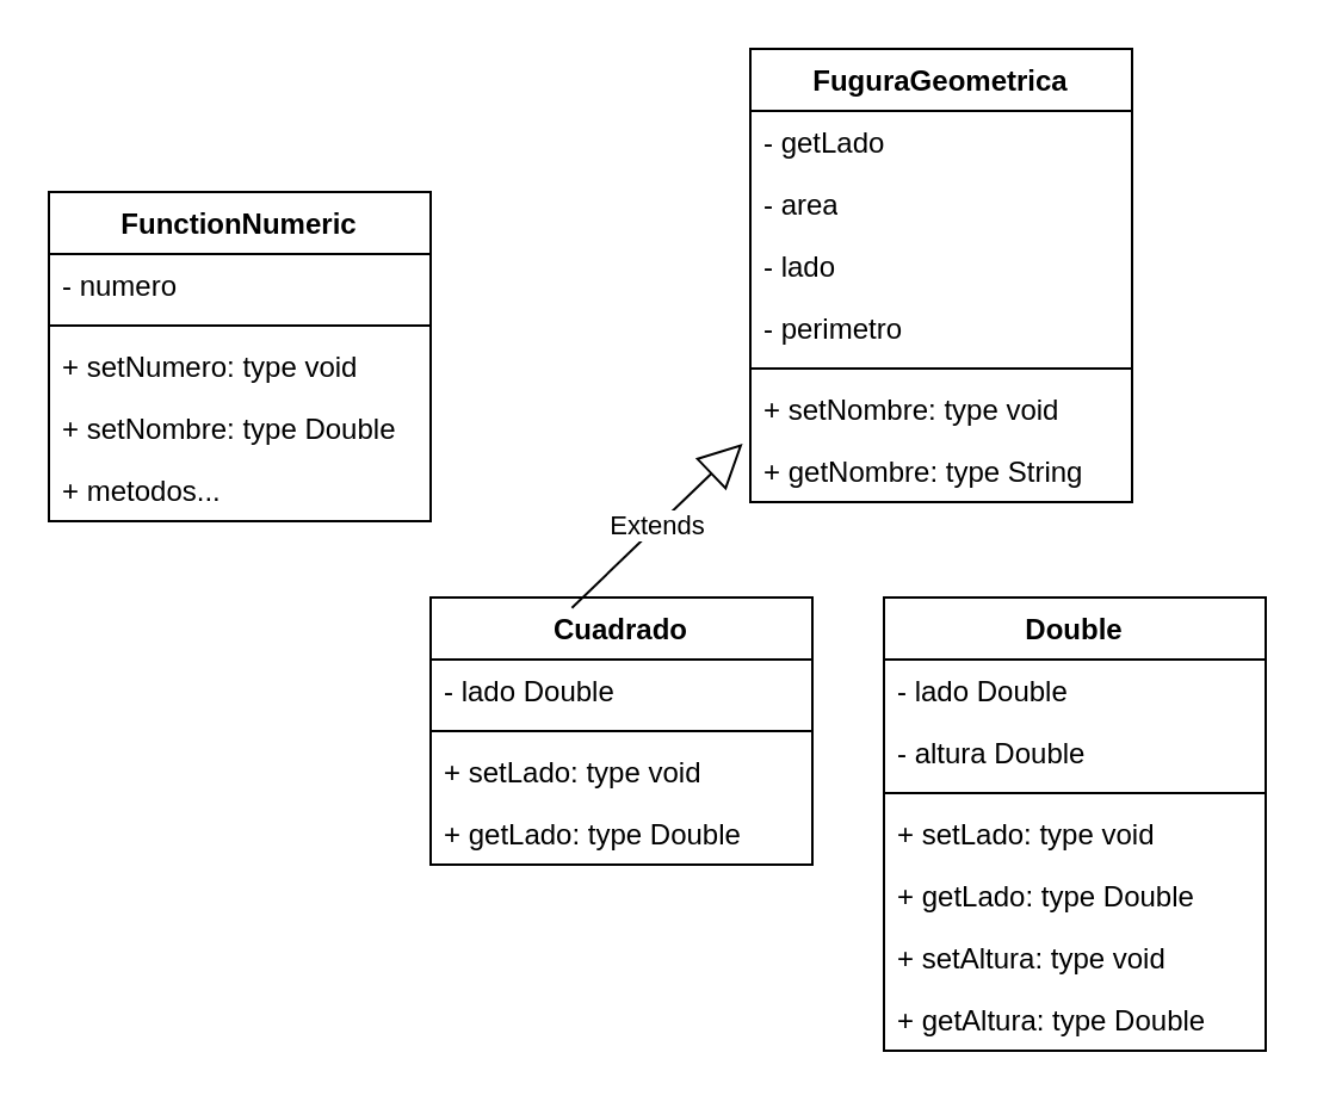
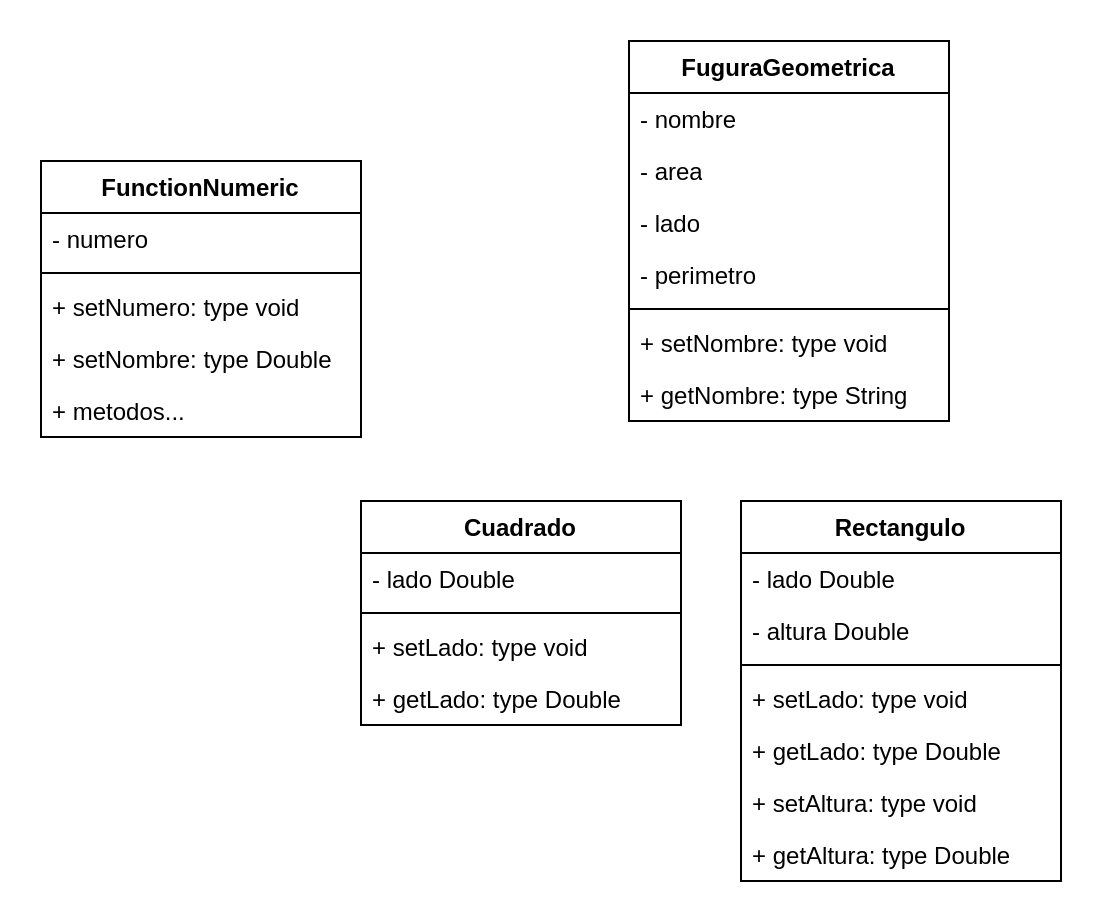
  <mxCell id="0" />
  <mxCell id="1" parent="0" />
  <mxCell id="2" value="FuguraGeometrica" style="swimlane;fontStyle=1;align=center;verticalAlign=top;childLayout=stackLayout;horizontal=1;startSize=26;horizontalStack=0;resizeParent=1;resizeParentMax=0;resizeLast=0;collapsible=1;marginBottom=0;whiteSpace=wrap;html=1;" vertex="1" parent="1"><mxGeometry x="314" y="20" width="160" height="190" as="geometry" /></mxCell>
- <mxCell id="3" value="- getLado" style="text;strokeColor=none;fillColor=none;align=left;verticalAlign=top;spacingLeft=4;spacingRight=4;overflow=hidden;rotatable=0;points=[[0,0.5],[1,0.5]];portConstraint=eastwest;whiteSpace=wrap;html=1;" vertex="1" parent="2"><mxGeometry y="26" width="160" height="26" as="geometry" /></mxCell>
+ <mxCell id="3" value="- nombre" style="text;strokeColor=none;fillColor=none;align=left;verticalAlign=top;spacingLeft=4;spacingRight=4;overflow=hidden;rotatable=0;points=[[0,0.5],[1,0.5]];portConstraint=eastwest;whiteSpace=wrap;html=1;" vertex="1" parent="2"><mxGeometry y="26" width="160" height="26" as="geometry" /></mxCell>
  <mxCell id="4" value="- area" style="text;strokeColor=none;fillColor=none;align=left;verticalAlign=top;spacingLeft=4;spacingRight=4;overflow=hidden;rotatable=0;points=[[0,0.5],[1,0.5]];portConstraint=eastwest;whiteSpace=wrap;html=1;" vertex="1" parent="2"><mxGeometry y="52" width="160" height="26" as="geometry" /></mxCell>
  <mxCell id="5" value="- lado" style="text;strokeColor=none;fillColor=none;align=left;verticalAlign=top;spacingLeft=4;spacingRight=4;overflow=hidden;rotatable=0;points=[[0,0.5],[1,0.5]];portConstraint=eastwest;whiteSpace=wrap;html=1;" vertex="1" parent="2"><mxGeometry y="78" width="160" height="26" as="geometry" /></mxCell>
  <mxCell id="6" value="- perimetro" style="text;strokeColor=none;fillColor=none;align=left;verticalAlign=top;spacingLeft=4;spacingRight=4;overflow=hidden;rotatable=0;points=[[0,0.5],[1,0.5]];portConstraint=eastwest;whiteSpace=wrap;html=1;" vertex="1" parent="2"><mxGeometry y="104" width="160" height="26" as="geometry" /></mxCell>
  <mxCell id="7" value="" style="line;strokeWidth=1;fillColor=none;align=left;verticalAlign=middle;spacingTop=-1;spacingLeft=3;spacingRight=3;rotatable=0;labelPosition=right;points=[];portConstraint=eastwest;strokeColor=inherit;" vertex="1" parent="2"><mxGeometry y="130" width="160" height="8" as="geometry" /></mxCell>
  <mxCell id="8" value="+ setNombre: type void" style="text;strokeColor=none;fillColor=none;align=left;verticalAlign=top;spacingLeft=4;spacingRight=4;overflow=hidden;rotatable=0;points=[[0,0.5],[1,0.5]];portConstraint=eastwest;whiteSpace=wrap;html=1;" vertex="1" parent="2"><mxGeometry y="138" width="160" height="26" as="geometry" /></mxCell>
  <mxCell id="9" value="+ getNombre: type String" style="text;strokeColor=none;fillColor=none;align=left;verticalAlign=top;spacingLeft=4;spacingRight=4;overflow=hidden;rotatable=0;points=[[0,0.5],[1,0.5]];portConstraint=eastwest;whiteSpace=wrap;html=1;" vertex="1" parent="2"><mxGeometry y="164" width="160" height="26" as="geometry" /></mxCell>
  <mxCell id="10" value="FunctionNumeric" style="swimlane;fontStyle=1;align=center;verticalAlign=top;childLayout=stackLayout;horizontal=1;startSize=26;horizontalStack=0;resizeParent=1;resizeParentMax=0;resizeLast=0;collapsible=1;marginBottom=0;whiteSpace=wrap;html=1;" vertex="1" parent="1"><mxGeometry x="20" y="80" width="160" height="138" as="geometry" /></mxCell>
  <mxCell id="11" value="- numero" style="text;strokeColor=none;fillColor=none;align=left;verticalAlign=top;spacingLeft=4;spacingRight=4;overflow=hidden;rotatable=0;points=[[0,0.5],[1,0.5]];portConstraint=eastwest;whiteSpace=wrap;html=1;" vertex="1" parent="10"><mxGeometry y="26" width="160" height="26" as="geometry" /></mxCell>
  <mxCell id="12" value="" style="line;strokeWidth=1;fillColor=none;align=left;verticalAlign=middle;spacingTop=-1;spacingLeft=3;spacingRight=3;rotatable=0;labelPosition=right;points=[];portConstraint=eastwest;strokeColor=inherit;" vertex="1" parent="10"><mxGeometry y="52" width="160" height="8" as="geometry" /></mxCell>
  <mxCell id="13" value="+ setNumero: type void" style="text;strokeColor=none;fillColor=none;align=left;verticalAlign=top;spacingLeft=4;spacingRight=4;overflow=hidden;rotatable=0;points=[[0,0.5],[1,0.5]];portConstraint=eastwest;whiteSpace=wrap;html=1;" vertex="1" parent="10"><mxGeometry y="60" width="160" height="26" as="geometry" /></mxCell>
  <mxCell id="14" value="+ setNombre: type Double" style="text;strokeColor=none;fillColor=none;align=left;verticalAlign=top;spacingLeft=4;spacingRight=4;overflow=hidden;rotatable=0;points=[[0,0.5],[1,0.5]];portConstraint=eastwest;whiteSpace=wrap;html=1;" vertex="1" parent="10"><mxGeometry y="86" width="160" height="26" as="geometry" /></mxCell>
  <mxCell id="15" value="+ metodos..." style="text;strokeColor=none;fillColor=none;align=left;verticalAlign=top;spacingLeft=4;spacingRight=4;overflow=hidden;rotatable=0;points=[[0,0.5],[1,0.5]];portConstraint=eastwest;whiteSpace=wrap;html=1;" vertex="1" parent="10"><mxGeometry y="112" width="160" height="26" as="geometry" /></mxCell>
  <mxCell id="16" value="Cuadrado" style="swimlane;fontStyle=1;align=center;verticalAlign=top;childLayout=stackLayout;horizontal=1;startSize=26;horizontalStack=0;resizeParent=1;resizeParentMax=0;resizeLast=0;collapsible=1;marginBottom=0;whiteSpace=wrap;html=1;" vertex="1" parent="1"><mxGeometry x="180" y="250" width="160" height="112" as="geometry" /></mxCell>
  <mxCell id="17" value="- lado Double" style="text;strokeColor=none;fillColor=none;align=left;verticalAlign=top;spacingLeft=4;spacingRight=4;overflow=hidden;rotatable=0;points=[[0,0.5],[1,0.5]];portConstraint=eastwest;whiteSpace=wrap;html=1;" vertex="1" parent="16"><mxGeometry y="26" width="160" height="26" as="geometry" /></mxCell>
  <mxCell id="18" value="" style="line;strokeWidth=1;fillColor=none;align=left;verticalAlign=middle;spacingTop=-1;spacingLeft=3;spacingRight=3;rotatable=0;labelPosition=right;points=[];portConstraint=eastwest;strokeColor=inherit;" vertex="1" parent="16"><mxGeometry y="52" width="160" height="8" as="geometry" /></mxCell>
  <mxCell id="19" value="+ setLado: type void" style="text;strokeColor=none;fillColor=none;align=left;verticalAlign=top;spacingLeft=4;spacingRight=4;overflow=hidden;rotatable=0;points=[[0,0.5],[1,0.5]];portConstraint=eastwest;whiteSpace=wrap;html=1;" vertex="1" parent="16"><mxGeometry y="60" width="160" height="26" as="geometry" /></mxCell>
  <mxCell id="20" value="+ getLado: type Double" style="text;strokeColor=none;fillColor=none;align=left;verticalAlign=top;spacingLeft=4;spacingRight=4;overflow=hidden;rotatable=0;points=[[0,0.5],[1,0.5]];portConstraint=eastwest;whiteSpace=wrap;html=1;" vertex="1" parent="16"><mxGeometry y="86" width="160" height="26" as="geometry" /></mxCell>
- <mxCell id="21" value="Double" style="swimlane;fontStyle=1;align=center;verticalAlign=top;childLayout=stackLayout;horizontal=1;startSize=26;horizontalStack=0;resizeParent=1;resizeParentMax=0;resizeLast=0;collapsible=1;marginBottom=0;whiteSpace=wrap;html=1;" vertex="1" parent="1"><mxGeometry x="370" y="250" width="160" height="190" as="geometry" /></mxCell>
+ <mxCell id="21" value="Rectangulo" style="swimlane;fontStyle=1;align=center;verticalAlign=top;childLayout=stackLayout;horizontal=1;startSize=26;horizontalStack=0;resizeParent=1;resizeParentMax=0;resizeLast=0;collapsible=1;marginBottom=0;whiteSpace=wrap;html=1;" vertex="1" parent="1"><mxGeometry x="370" y="250" width="160" height="190" as="geometry" /></mxCell>
  <mxCell id="22" value="- lado Double" style="text;strokeColor=none;fillColor=none;align=left;verticalAlign=top;spacingLeft=4;spacingRight=4;overflow=hidden;rotatable=0;points=[[0,0.5],[1,0.5]];portConstraint=eastwest;whiteSpace=wrap;html=1;" vertex="1" parent="21"><mxGeometry y="26" width="160" height="26" as="geometry" /></mxCell>
  <mxCell id="23" value="- altura Double" style="text;strokeColor=none;fillColor=none;align=left;verticalAlign=top;spacingLeft=4;spacingRight=4;overflow=hidden;rotatable=0;points=[[0,0.5],[1,0.5]];portConstraint=eastwest;whiteSpace=wrap;html=1;" vertex="1" parent="21"><mxGeometry y="52" width="160" height="26" as="geometry" /></mxCell>
  <mxCell id="24" value="" style="line;strokeWidth=1;fillColor=none;align=left;verticalAlign=middle;spacingTop=-1;spacingLeft=3;spacingRight=3;rotatable=0;labelPosition=right;points=[];portConstraint=eastwest;strokeColor=inherit;" vertex="1" parent="21"><mxGeometry y="78" width="160" height="8" as="geometry" /></mxCell>
  <mxCell id="25" value="+ setLado: type void" style="text;strokeColor=none;fillColor=none;align=left;verticalAlign=top;spacingLeft=4;spacingRight=4;overflow=hidden;rotatable=0;points=[[0,0.5],[1,0.5]];portConstraint=eastwest;whiteSpace=wrap;html=1;" vertex="1" parent="21"><mxGeometry y="86" width="160" height="26" as="geometry" /></mxCell>
  <mxCell id="26" value="+ getLado: type Double" style="text;strokeColor=none;fillColor=none;align=left;verticalAlign=top;spacingLeft=4;spacingRight=4;overflow=hidden;rotatable=0;points=[[0,0.5],[1,0.5]];portConstraint=eastwest;whiteSpace=wrap;html=1;" vertex="1" parent="21"><mxGeometry y="112" width="160" height="26" as="geometry" /></mxCell>
  <mxCell id="27" value="+ setAltura: type void" style="text;strokeColor=none;fillColor=none;align=left;verticalAlign=top;spacingLeft=4;spacingRight=4;overflow=hidden;rotatable=0;points=[[0,0.5],[1,0.5]];portConstraint=eastwest;whiteSpace=wrap;html=1;" vertex="1" parent="21"><mxGeometry y="138" width="160" height="26" as="geometry" /></mxCell>
  <mxCell id="28" value="+ getAltura: type Double" style="text;strokeColor=none;fillColor=none;align=left;verticalAlign=top;spacingLeft=4;spacingRight=4;overflow=hidden;rotatable=0;points=[[0,0.5],[1,0.5]];portConstraint=eastwest;whiteSpace=wrap;html=1;" vertex="1" parent="21"><mxGeometry y="164" width="160" height="26" as="geometry" /></mxCell>
- <mxCell id="29" value="Extends" style="endArrow=block;endSize=16;endFill=0;html=1;rounded=0;exitX=0.37;exitY=0.039;exitDx=0;exitDy=0;exitPerimeter=0;entryX=-0.02;entryY=0.057;entryDx=0;entryDy=0;entryPerimeter=0;" edge="1" parent="1" source="16" target="9"><mxGeometry width="160" relative="1" as="geometry"><mxPoint x="220" y="190" as="sourcePoint" /><mxPoint x="380" y="190" as="targetPoint" /></mxGeometry></mxCell>
